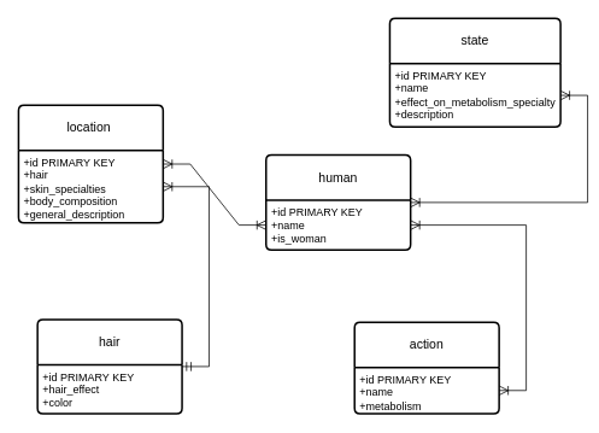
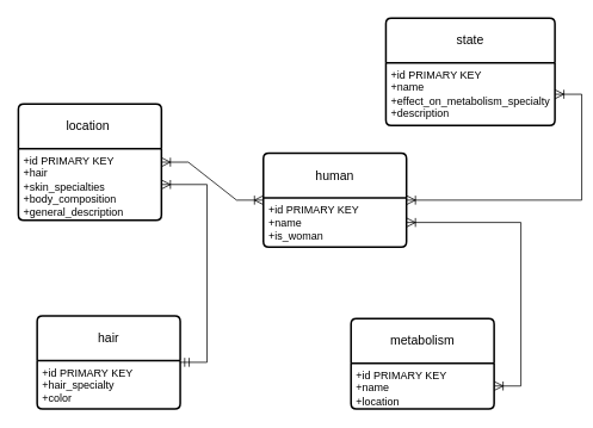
  <mxCell id="0" />
  <mxCell id="1" parent="0" />
  <mxCell id="2" value="human" style="swimlane;childLayout=stackLayout;horizontal=1;startSize=50;horizontalStack=0;rounded=1;fontSize=14;fontStyle=0;strokeWidth=2;resizeParent=0;resizeLast=1;shadow=0;dashed=0;align=center;arcSize=4;whiteSpace=wrap;html=1;" parent="1" vertex="1"><mxGeometry x="294" y="171" width="160" height="105" as="geometry" /></mxCell>
  <mxCell id="3" value="+id PRIMARY KEY&lt;br&gt;+name&lt;br&gt;+is_woman" style="align=left;strokeColor=none;fillColor=none;spacingLeft=4;fontSize=12;verticalAlign=top;resizable=0;rotatable=0;part=1;html=1;" parent="2" vertex="1"><mxGeometry y="50" width="160" height="55" as="geometry" /></mxCell>
  <mxCell id="4" value="hair" style="swimlane;childLayout=stackLayout;horizontal=1;startSize=50;horizontalStack=0;rounded=1;fontSize=14;fontStyle=0;strokeWidth=2;resizeParent=0;resizeLast=1;shadow=0;dashed=0;align=center;arcSize=4;whiteSpace=wrap;html=1;" parent="1" vertex="1"><mxGeometry x="41" y="353" width="160" height="104" as="geometry" /></mxCell>
- <mxCell id="5" value="+id PRIMARY KEY&lt;br&gt;+hair_effect&lt;br&gt;+color" style="align=left;strokeColor=none;fillColor=none;spacingLeft=4;fontSize=12;verticalAlign=top;resizable=0;rotatable=0;part=1;html=1;" parent="4" vertex="1"><mxGeometry y="50" width="160" height="54" as="geometry" /></mxCell>
+ <mxCell id="5" value="+id PRIMARY KEY&lt;br&gt;+hair_specialty&lt;br&gt;+color" style="align=left;strokeColor=none;fillColor=none;spacingLeft=4;fontSize=12;verticalAlign=top;resizable=0;rotatable=0;part=1;html=1;" parent="4" vertex="1"><mxGeometry y="50" width="160" height="54" as="geometry" /></mxCell>
  <mxCell id="6" value="state" style="swimlane;childLayout=stackLayout;horizontal=1;startSize=50;horizontalStack=0;rounded=1;fontSize=14;fontStyle=0;strokeWidth=2;resizeParent=0;resizeLast=1;shadow=0;dashed=0;align=center;arcSize=4;whiteSpace=wrap;html=1;" parent="1" vertex="1"><mxGeometry x="431" y="20" width="189" height="120" as="geometry" /></mxCell>
  <mxCell id="7" value="+id PRIMARY KEY&amp;nbsp;&lt;br&gt;+name&lt;br&gt;+effect_on_metabolism_specialty&lt;br&gt;+description" style="align=left;strokeColor=none;fillColor=none;spacingLeft=4;fontSize=12;verticalAlign=top;resizable=0;rotatable=0;part=1;html=1;" parent="6" vertex="1"><mxGeometry y="50" width="189" height="70" as="geometry" /></mxCell>
- <mxCell id="8" value="action" style="swimlane;childLayout=stackLayout;horizontal=1;startSize=50;horizontalStack=0;rounded=1;fontSize=14;fontStyle=0;strokeWidth=2;resizeParent=0;resizeLast=1;shadow=0;dashed=0;align=center;arcSize=4;whiteSpace=wrap;html=1;" parent="1" vertex="1"><mxGeometry x="392" y="356" width="160" height="101" as="geometry" /></mxCell>
- <mxCell id="9" value="+id PRIMARY KEY&lt;br&gt;+name&lt;br&gt;+metabolism&amp;nbsp;" style="align=left;strokeColor=none;fillColor=none;spacingLeft=4;fontSize=12;verticalAlign=top;resizable=0;rotatable=0;part=1;html=1;" parent="8" vertex="1"><mxGeometry y="50" width="160" height="51" as="geometry" /></mxCell>
+ <mxCell id="8" value="metabolism" style="swimlane;childLayout=stackLayout;horizontal=1;startSize=50;horizontalStack=0;rounded=1;fontSize=14;fontStyle=0;strokeWidth=2;resizeParent=0;resizeLast=1;shadow=0;dashed=0;align=center;arcSize=4;whiteSpace=wrap;html=1;" parent="1" vertex="1"><mxGeometry x="392" y="356" width="160" height="101" as="geometry" /></mxCell>
+ <mxCell id="9" value="+id PRIMARY KEY&lt;br&gt;+name&lt;br&gt;+location&amp;nbsp;" style="align=left;strokeColor=none;fillColor=none;spacingLeft=4;fontSize=12;verticalAlign=top;resizable=0;rotatable=0;part=1;html=1;" parent="8" vertex="1"><mxGeometry y="50" width="160" height="51" as="geometry" /></mxCell>
  <mxCell id="10" value="location&amp;nbsp;" style="swimlane;childLayout=stackLayout;horizontal=1;startSize=50;horizontalStack=0;rounded=1;fontSize=14;fontStyle=0;strokeWidth=2;resizeParent=0;resizeLast=1;shadow=0;dashed=0;align=center;arcSize=4;whiteSpace=wrap;html=1;" parent="1" vertex="1"><mxGeometry x="20" y="116" width="160" height="130" as="geometry" /></mxCell>
  <mxCell id="11" value="+id PRIMARY KEY&lt;br&gt;+hair&lt;br&gt;+skin_specialties&amp;nbsp;&lt;br&gt;+body_composition&lt;br&gt;+general_description" style="align=left;strokeColor=none;fillColor=none;spacingLeft=4;fontSize=12;verticalAlign=top;resizable=0;rotatable=0;part=1;html=1;" parent="10" vertex="1"><mxGeometry y="50" width="160" height="80" as="geometry" /></mxCell>
  <mxCell id="12" value="" style="edgeStyle=entityRelationEdgeStyle;fontSize=12;html=1;endArrow=ERoneToMany;startArrow=ERoneToMany;rounded=0;startSize=8;endSize=8;" parent="1" source="3" target="9" edge="1"><mxGeometry width="100" height="100" relative="1" as="geometry"><mxPoint x="-93" y="506" as="sourcePoint" /><mxPoint x="7" y="406" as="targetPoint" /></mxGeometry></mxCell>
- <mxCell id="13" value="" style="edgeStyle=entityRelationEdgeStyle;fontSize=12;html=1;endArrow=ERoneToMany;startArrow=ERoneToMany;rounded=0;startSize=8;endSize=8;" parent="1" source="10" target="3" edge="1"><mxGeometry width="100" height="100" relative="1" as="geometry"><mxPoint x="270" y="173" as="sourcePoint" /><mxPoint x="370" y="73" as="targetPoint" /></mxGeometry></mxCell>
+ <mxCell id="13" value="" style="edgeStyle=entityRelationEdgeStyle;fontSize=12;html=1;endArrow=ERoneToMany;startArrow=ERoneToMany;rounded=0;startSize=8;endSize=8;" parent="1" source="10" target="2" edge="1"><mxGeometry width="100" height="100" relative="1" as="geometry"><mxPoint x="270" y="173" as="sourcePoint" /><mxPoint x="370" y="73" as="targetPoint" /></mxGeometry></mxCell>
  <mxCell id="14" value="" style="edgeStyle=entityRelationEdgeStyle;fontSize=12;html=1;endArrow=ERoneToMany;startArrow=ERmandOne;rounded=0;startSize=8;endSize=8;" parent="1" source="4" target="11" edge="1"><mxGeometry width="100" height="100" relative="1" as="geometry"><mxPoint x="11" y="527" as="sourcePoint" /><mxPoint x="111" y="427" as="targetPoint" /></mxGeometry></mxCell>
  <mxCell id="15" value="" style="edgeStyle=entityRelationEdgeStyle;fontSize=12;html=1;endArrow=ERoneToMany;startArrow=ERoneToMany;rounded=0;startSize=8;endSize=8;" parent="1" source="2" target="7" edge="1"><mxGeometry width="100" height="100" relative="1" as="geometry"><mxPoint x="598" y="175" as="sourcePoint" /><mxPoint x="713" y="42" as="targetPoint" /></mxGeometry></mxCell>
